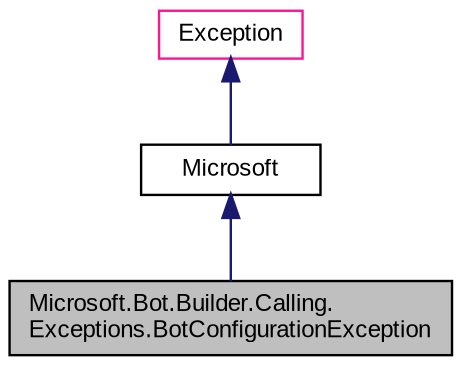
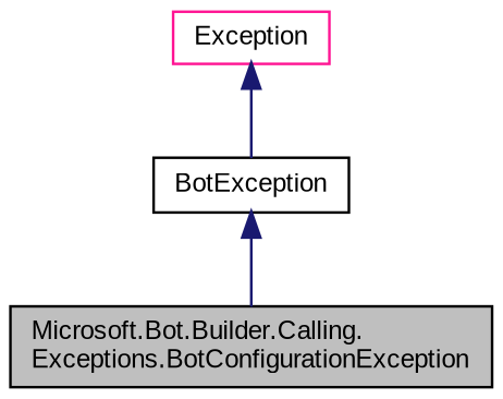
  digraph {
    fontname="Liberation Sans"
    node [color=black fillcolor=white fontname="Liberation Sans" fontsize=10 shape=record style=filled]
    edge [color=midnightblue dir=back fontname="Liberation Sans" fontsize=10 labelfontname=Helvetica labelfontsize=10 style=solid]
    n1 [fillcolor=grey75 fontcolor=black height=0.2 label="Microsoft.Bot.Builder.Calling.\lExceptions.BotConfigurationException" width=0.4]
-   n2 [height=0.2 label=Microsoft width=0.4]
+   n2 [height=0.2 label=BotException width=0.4]
    n3 [color=deeppink height=0.2 label=Exception width=0.4]
    n2 -> n1
    n3 -> n2
  }
